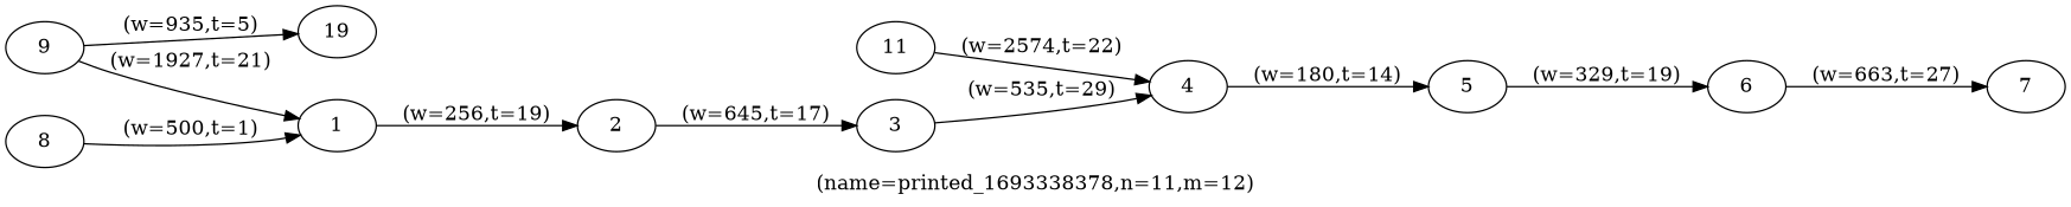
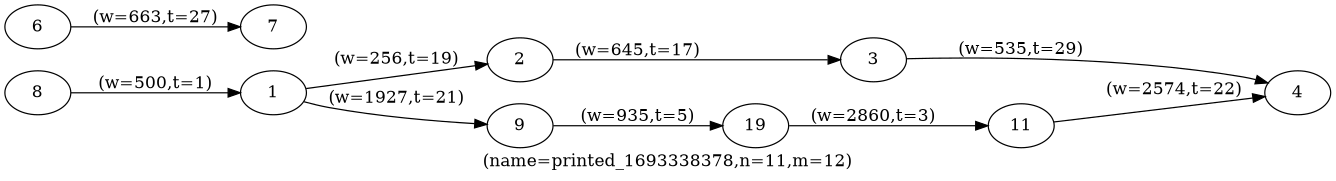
  digraph {
    label="(name=printed_1693338378,n=11,m=12)"
    rankdir=LR
    n1 [label=1]
    n2 [label=2]
    n3 [label=9]
    n4 [label=3]
    n5 [label=19]
    n6 [label=4]
-   n7 [label=5]
    n8 [label=6]
    n9 [label=7]
    n10 [label=8]
    n11 [label=11]
    n1 -> n2 [label="(w=256,t=19)"]
-   n3 -> n1 [label="(w=1927,t=21)"]
+   n1 -> n3 [label="(w=1927,t=21)"]
    n2 -> n4 [label="(w=645,t=17)"]
    n3 -> n5 [label="(w=935,t=5)"]
    n4 -> n6 [label="(w=535,t=29)"]
-   n6 -> n7 [label="(w=180,t=14)"]
-   n7 -> n8 [label="(w=329,t=19)"]
+   n5 -> n11 [label="(w=2860,t=3)"]
    n8 -> n9 [label="(w=663,t=27)"]
    n10 -> n1 [label="(w=500,t=1)"]
    n11 -> n6 [label="(w=2574,t=22)"]
  }
